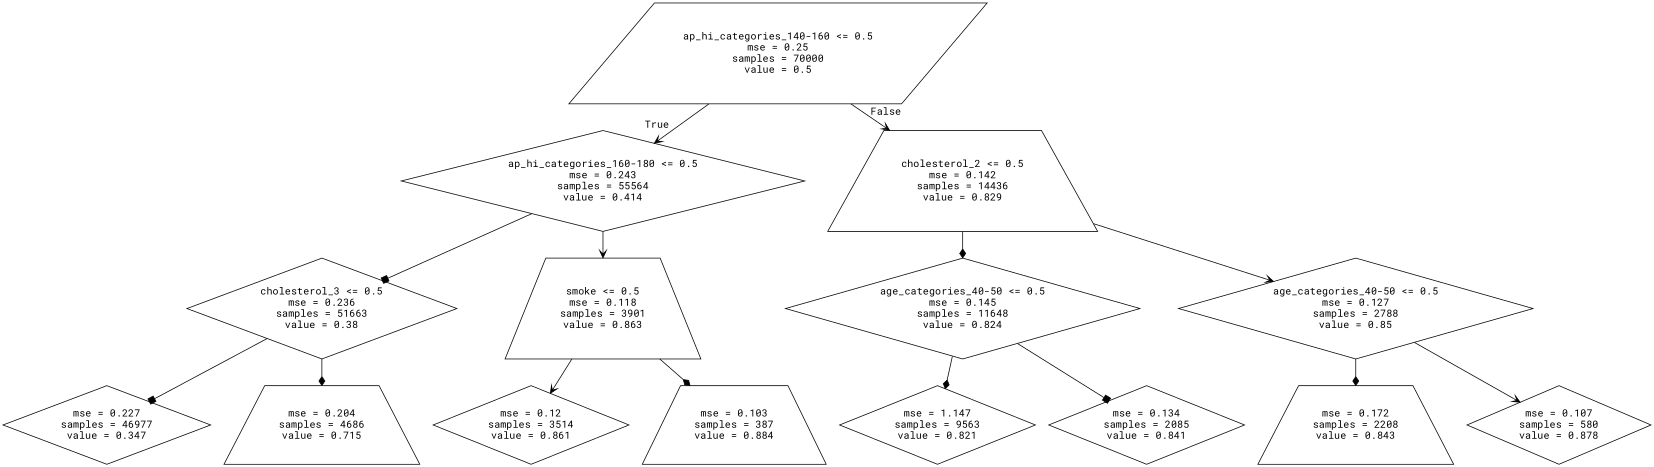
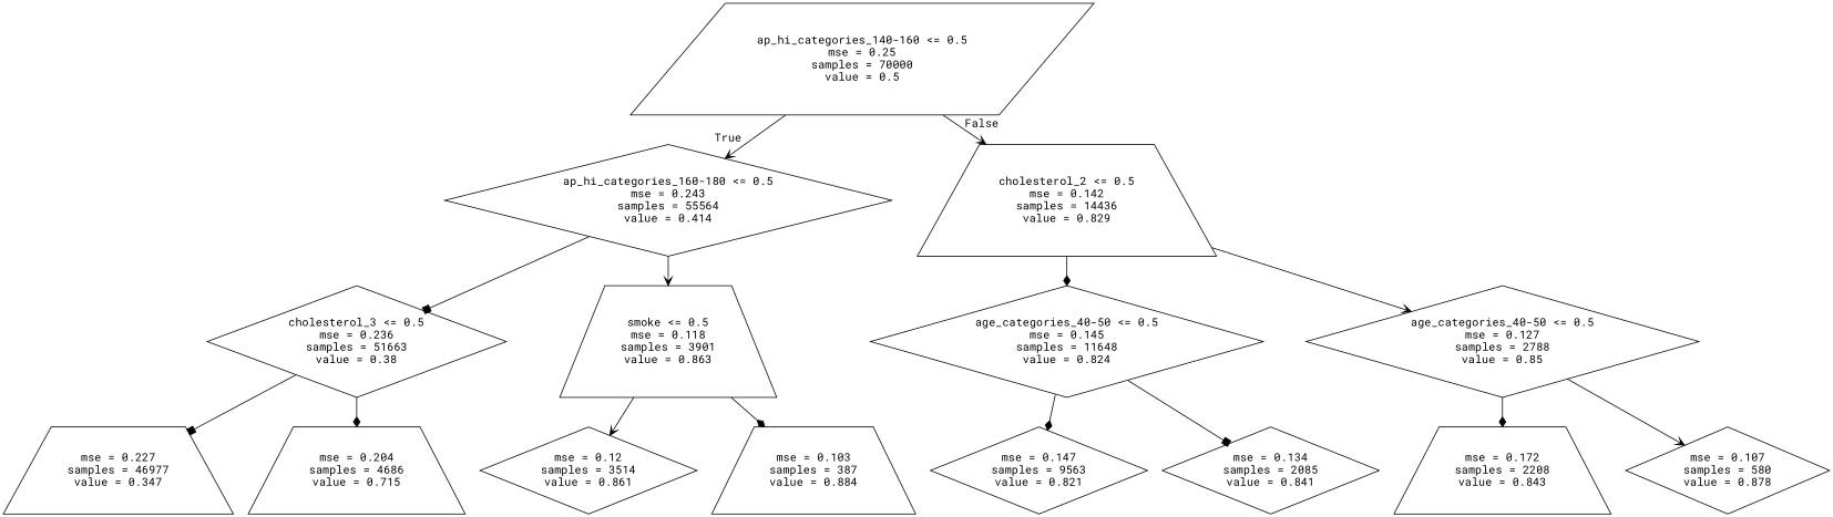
  digraph {
    fontname="Roboto Mono"
    node [fontname="Roboto Mono" shape=diamond]
    edge [arrowhead=vee fontname="Roboto Mono"]
    n1 [label="ap_hi_categories_140-160 <= 0.5\nmse = 0.25\nsamples = 70000\nvalue = 0.5" shape=parallelogram]
    n2 [label="ap_hi_categories_160-180 <= 0.5\nmse = 0.243\nsamples = 55564\nvalue = 0.414"]
    n3 [label="cholesterol_2 <= 0.5\nmse = 0.142\nsamples = 14436\nvalue = 0.829" shape=trapezium]
    n4 [label="cholesterol_3 <= 0.5\nmse = 0.236\nsamples = 51663\nvalue = 0.38"]
    n5 [label="smoke <= 0.5\nmse = 0.118\nsamples = 3901\nvalue = 0.863" shape=trapezium]
    n6 [label="age_categories_40-50 <= 0.5\nmse = 0.145\nsamples = 11648\nvalue = 0.824"]
    n7 [label="age_categories_40-50 <= 0.5\nmse = 0.127\nsamples = 2788\nvalue = 0.85"]
-   n8 [label="mse = 0.227\nsamples = 46977\nvalue = 0.347"]
+   n8 [label="mse = 0.227\nsamples = 46977\nvalue = 0.347" shape=trapezium]
    n9 [label="mse = 0.204\nsamples = 4686\nvalue = 0.715" shape=trapezium]
    n10 [label="mse = 0.12\nsamples = 3514\nvalue = 0.861"]
    n11 [label="mse = 0.103\nsamples = 387\nvalue = 0.884" shape=trapezium]
-   n12 [label="mse = 1.147\nsamples = 9563\nvalue = 0.821"]
+   n12 [label="mse = 0.147\nsamples = 9563\nvalue = 0.821"]
    n13 [label="mse = 0.134\nsamples = 2085\nvalue = 0.841"]
    n14 [label="mse = 0.172\nsamples = 2208\nvalue = 0.843" shape=trapezium]
    n15 [label="mse = 0.107\nsamples = 580\nvalue = 0.878"]
    n1 -> n2 [headlabel=True labelangle=45 labeldistance=2.5]
    n1 -> n3 [headlabel=False labelangle=-45 labeldistance=2.5]
    n2 -> n4 [arrowhead=box]
    n2 -> n5
    n3 -> n6 [arrowhead=diamond]
    n3 -> n7
    n4 -> n8 [arrowhead=box]
    n4 -> n9 [arrowhead=diamond]
    n5 -> n10
    n5 -> n11 [arrowhead=diamond]
    n6 -> n12 [arrowhead=diamond]
    n6 -> n13 [arrowhead=box]
    n7 -> n14 [arrowhead=diamond]
    n7 -> n15
  }
